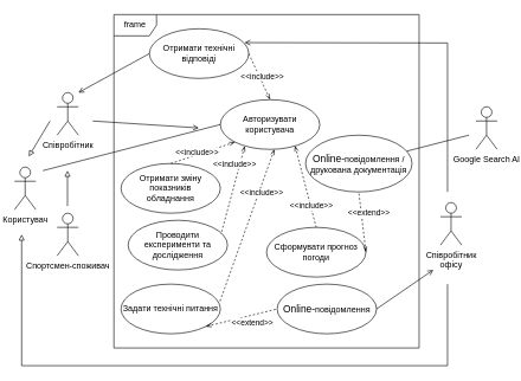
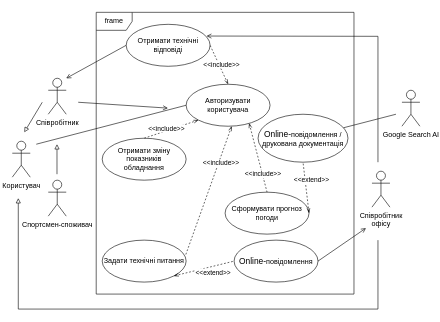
  <mxCell id="0" />
  <mxCell id="1" parent="0" />
  <mxCell id="2" value="frame" style="shape=umlFrame;whiteSpace=wrap;html=1;" parent="1" vertex="1"><mxGeometry x="160" y="20" width="430" height="470" as="geometry" /></mxCell>
  <mxCell id="3" value="" style="endArrow=open;shadow=0;strokeWidth=1;rounded=0;endFill=1;elbow=vertical;entryX=0.278;entryY=0.34;entryDx=0;entryDy=0;entryPerimeter=0;" parent="1" target="2" edge="1"><mxGeometry x="0.5" y="41" relative="1" as="geometry"><mxPoint x="130" y="170" as="sourcePoint" /><mxPoint x="250" y="170" as="targetPoint" /><mxPoint x="-40" y="32" as="offset" /></mxGeometry></mxCell>
  <mxCell id="4" value="Співробітник&lt;br&gt;офісу" style="shape=umlActor;verticalLabelPosition=bottom;verticalAlign=top;html=1;" parent="1" vertex="1"><mxGeometry x="620" y="285" width="30" height="60" as="geometry" /></mxCell>
  <mxCell id="5" value="Авторизувати&lt;br&gt;користувача" style="ellipse;whiteSpace=wrap;html=1;" parent="1" vertex="1"><mxGeometry x="310" y="140" width="140" height="70" as="geometry" /></mxCell>
  <mxCell id="6" value="Задати технічні питання" style="ellipse;whiteSpace=wrap;html=1;" parent="1" vertex="1"><mxGeometry x="170" y="400" width="140" height="70" as="geometry" /></mxCell>
  <mxCell id="7" value="Співробітник" style="shape=umlActor;verticalLabelPosition=bottom;verticalAlign=top;html=1;" parent="1" vertex="1"><mxGeometry x="80" y="130" width="30" height="60" as="geometry" /></mxCell>
  <mxCell id="8" value="" style="endArrow=open;shadow=0;strokeWidth=1;rounded=0;endFill=1;elbow=vertical;exitX=1;exitY=0.5;exitDx=0;exitDy=0;" parent="1" source="12" edge="1"><mxGeometry x="0.5" y="41" relative="1" as="geometry"><mxPoint x="600" y="370" as="sourcePoint" /><mxPoint x="610" y="380" as="targetPoint" /><mxPoint x="-40" y="32" as="offset" /></mxGeometry></mxCell>
  <mxCell id="9" value="Спортсмен-споживач" style="shape=umlActor;verticalLabelPosition=bottom;verticalAlign=top;html=1;" parent="1" vertex="1"><mxGeometry x="80" y="300" width="30" height="60" as="geometry" /></mxCell>
  <mxCell id="10" value="Отримати зміну&lt;br&gt;показників&lt;br&gt;обладнання" style="ellipse;whiteSpace=wrap;html=1;" parent="1" vertex="1"><mxGeometry x="170" y="230" width="140" height="70" as="geometry" /></mxCell>
- <mxCell id="11" value="Проводити&lt;br&gt;експерименти та&lt;br&gt;дослідження" style="ellipse;whiteSpace=wrap;html=1;" parent="1" vertex="1"><mxGeometry x="180" y="310" width="140" height="70" as="geometry" /></mxCell>
  <mxCell id="12" value="&lt;span style=&quot;font-size: 14px;&quot;&gt;Online-&lt;/span&gt;повідомлення" style="ellipse;whiteSpace=wrap;html=1;" parent="1" vertex="1"><mxGeometry x="390" y="400" width="140" height="70" as="geometry" /></mxCell>
  <mxCell id="13" value="&amp;lt;&amp;lt;include&amp;gt;&amp;gt;" style="endArrow=none;dashed=1;html=1;rounded=0;entryX=0.5;entryY=0;entryDx=0;entryDy=0;startArrow=openThin;startFill=0;exitX=0;exitY=1;exitDx=0;exitDy=0;" parent="1" source="5" target="10" edge="1"><mxGeometry x="0.152" y="-3" width="50" height="50" relative="1" as="geometry"><mxPoint x="230" y="220" as="sourcePoint" /><mxPoint x="380" y="320" as="targetPoint" /><mxPoint as="offset" /></mxGeometry></mxCell>
- <mxCell id="14" value="&amp;lt;&amp;lt;include&amp;gt;&amp;gt;" style="endArrow=none;dashed=1;html=1;rounded=0;entryX=0.935;entryY=0.279;entryDx=0;entryDy=0;startArrow=openThin;startFill=0;exitX=0.245;exitY=0.933;exitDx=0;exitDy=0;exitPerimeter=0;entryPerimeter=0;" parent="1" source="5" target="11" edge="1"><mxGeometry x="-0.572" y="-7" width="50" height="50" relative="1" as="geometry"><mxPoint x="324.503" y="199.749" as="sourcePoint" /><mxPoint x="250" y="240" as="targetPoint" /><mxPoint as="offset" /></mxGeometry></mxCell>
  <mxCell id="15" value="&amp;lt;&amp;lt;include&amp;gt;&amp;gt;" style="endArrow=none;dashed=1;html=1;rounded=0;entryX=0.994;entryY=0.356;entryDx=0;entryDy=0;startArrow=openThin;startFill=0;exitX=0.543;exitY=0.999;exitDx=0;exitDy=0;exitPerimeter=0;entryPerimeter=0;" parent="1" source="5" target="6" edge="1"><mxGeometry x="-0.439" y="4" width="50" height="50" relative="1" as="geometry"><mxPoint x="368.4" y="210.35" as="sourcePoint" /><mxPoint x="309.497" y="510.251" as="targetPoint" /><mxPoint as="offset" /></mxGeometry></mxCell>
  <mxCell id="16" value="Користувач" style="shape=umlActor;verticalLabelPosition=bottom;verticalAlign=top;html=1;" parent="1" vertex="1"><mxGeometry x="20" y="235" width="30" height="60" as="geometry" /></mxCell>
  <mxCell id="17" value="Отримати технічні відповіді" style="ellipse;whiteSpace=wrap;html=1;" parent="1" vertex="1"><mxGeometry x="210" y="40" width="140" height="70" as="geometry" /></mxCell>
  <mxCell id="18" value="&amp;lt;&amp;lt;include&amp;gt;&amp;gt;" style="endArrow=none;dashed=1;html=1;rounded=0;entryX=1;entryY=0.5;entryDx=0;entryDy=0;startArrow=openThin;startFill=0;exitX=0.5;exitY=0;exitDx=0;exitDy=0;" parent="1" source="5" target="17" edge="1"><mxGeometry x="-0.036" y="-4" width="50" height="50" relative="1" as="geometry"><mxPoint x="324.503" y="199.749" as="sourcePoint" /><mxPoint x="250" y="240" as="targetPoint" /><mxPoint as="offset" /></mxGeometry></mxCell>
  <mxCell id="19" value="" style="endArrow=none;html=1;rounded=0;exitX=0;exitY=0.5;exitDx=0;exitDy=0;" parent="1" source="5" edge="1"><mxGeometry width="50" height="50" relative="1" as="geometry"><mxPoint x="270" y="220" as="sourcePoint" /><mxPoint x="60" y="240" as="targetPoint" /></mxGeometry></mxCell>
  <mxCell id="20" value="" style="endArrow=open;shadow=0;strokeWidth=1;rounded=0;endFill=1;elbow=vertical;exitX=0;exitY=0.5;exitDx=0;exitDy=0;" parent="1" source="17" edge="1"><mxGeometry x="0.5" y="41" relative="1" as="geometry"><mxPoint x="100" y="270" as="sourcePoint" /><mxPoint x="110" y="130" as="targetPoint" /><mxPoint x="-40" y="32" as="offset" /></mxGeometry></mxCell>
  <mxCell id="21" value="" style="endArrow=block;shadow=0;strokeWidth=1;rounded=0;endFill=0;elbow=vertical;" parent="1" edge="1"><mxGeometry x="0.5" y="41" relative="1" as="geometry"><mxPoint x="70" y="170" as="sourcePoint" /><mxPoint x="40" y="220" as="targetPoint" /><mxPoint x="-40" y="32" as="offset" /></mxGeometry></mxCell>
  <mxCell id="22" value="" style="endArrow=open;shadow=0;strokeWidth=1;rounded=0;endFill=1;elbow=vertical;entryX=0.958;entryY=0.279;entryDx=0;entryDy=0;entryPerimeter=0;" parent="1" target="17" edge="1"><mxGeometry x="0.5" y="41" relative="1" as="geometry"><mxPoint x="630" y="270" as="sourcePoint" /><mxPoint x="570" y="80" as="targetPoint" /><mxPoint x="-40" y="32" as="offset" /><Array as="points"><mxPoint x="630" y="60" /></Array></mxGeometry></mxCell>
  <mxCell id="23" value="&amp;lt;&amp;lt;extend&amp;gt;&amp;gt;" style="endArrow=none;dashed=1;html=1;rounded=0;startArrow=openThin;startFill=0;exitX=1;exitY=1;exitDx=0;exitDy=0;entryX=0;entryY=0.5;entryDx=0;entryDy=0;" parent="1" source="6" target="12" edge="1"><mxGeometry x="0.259" y="-10" width="50" height="50" relative="1" as="geometry"><mxPoint x="380" y="548.333" as="sourcePoint" /><mxPoint x="359.497" y="420.251" as="targetPoint" /><mxPoint as="offset" /></mxGeometry></mxCell>
  <mxCell id="24" value="Сформувати прогноз погоди" style="ellipse;whiteSpace=wrap;html=1;" parent="1" vertex="1"><mxGeometry x="375" y="320" width="140" height="70" as="geometry" /></mxCell>
  <mxCell id="25" value="&amp;lt;&amp;lt;include&amp;gt;&amp;gt;" style="endArrow=none;dashed=1;html=1;rounded=0;entryX=0.5;entryY=0;entryDx=0;entryDy=0;startArrow=openThin;startFill=0;exitX=0.751;exitY=0.927;exitDx=0;exitDy=0;exitPerimeter=0;" parent="1" source="5" target="24" edge="1"><mxGeometry x="0.48" y="1" width="50" height="50" relative="1" as="geometry"><mxPoint x="380.02" y="209.93" as="sourcePoint" /><mxPoint x="319.497" y="420.251" as="targetPoint" /><mxPoint as="offset" /></mxGeometry></mxCell>
  <mxCell id="26" value="" style="endArrow=block;shadow=0;strokeWidth=1;rounded=0;endFill=0;elbow=vertical;" parent="1" edge="1"><mxGeometry x="0.5" y="41" relative="1" as="geometry"><mxPoint x="94.58" y="290" as="sourcePoint" /><mxPoint x="94.58" y="240" as="targetPoint" /><mxPoint x="-40" y="32" as="offset" /></mxGeometry></mxCell>
  <mxCell id="27" value="" style="endArrow=block;shadow=0;strokeWidth=1;rounded=0;endFill=0;elbow=vertical;" parent="1" edge="1"><mxGeometry x="0.5" y="41" relative="1" as="geometry"><mxPoint x="630" y="400" as="sourcePoint" /><mxPoint x="30" y="330" as="targetPoint" /><mxPoint x="-40" y="32" as="offset" /><Array as="points"><mxPoint x="630" y="515" /><mxPoint x="30" y="515" /></Array></mxGeometry></mxCell>
  <mxCell id="28" value="&lt;span style=&quot;font-size: 14px;&quot;&gt;Online-&lt;/span&gt;повідомлення /&lt;br&gt;друкована документація" style="ellipse;whiteSpace=wrap;html=1;" parent="1" vertex="1"><mxGeometry x="430" y="190" width="150" height="80" as="geometry" /></mxCell>
  <mxCell id="29" value="&amp;lt;&amp;lt;extend&amp;gt;&amp;gt;" style="endArrow=none;dashed=1;html=1;rounded=0;startArrow=openThin;startFill=0;exitX=1;exitY=0.5;exitDx=0;exitDy=0;entryX=0.5;entryY=1;entryDx=0;entryDy=0;" parent="1" source="24" target="28" edge="1"><mxGeometry x="0.259" y="-10" width="50" height="50" relative="1" as="geometry"><mxPoint x="299.497" y="469.749" as="sourcePoint" /><mxPoint x="400" y="445" as="targetPoint" /><mxPoint as="offset" /></mxGeometry></mxCell>
  <mxCell id="30" value="&lt;div style=&quot;text-align: left;&quot;&gt;Google Search AI&lt;/div&gt;" style="shape=umlActor;verticalLabelPosition=bottom;verticalAlign=top;html=1;" parent="1" vertex="1"><mxGeometry x="670" y="150" width="30" height="60" as="geometry" /></mxCell>
  <mxCell id="31" value="" style="endArrow=none;html=1;rounded=0;" parent="1" source="28" edge="1"><mxGeometry width="50" height="50" relative="1" as="geometry"><mxPoint x="600" y="310" as="sourcePoint" /><mxPoint x="660" y="190" as="targetPoint" /></mxGeometry></mxCell>
